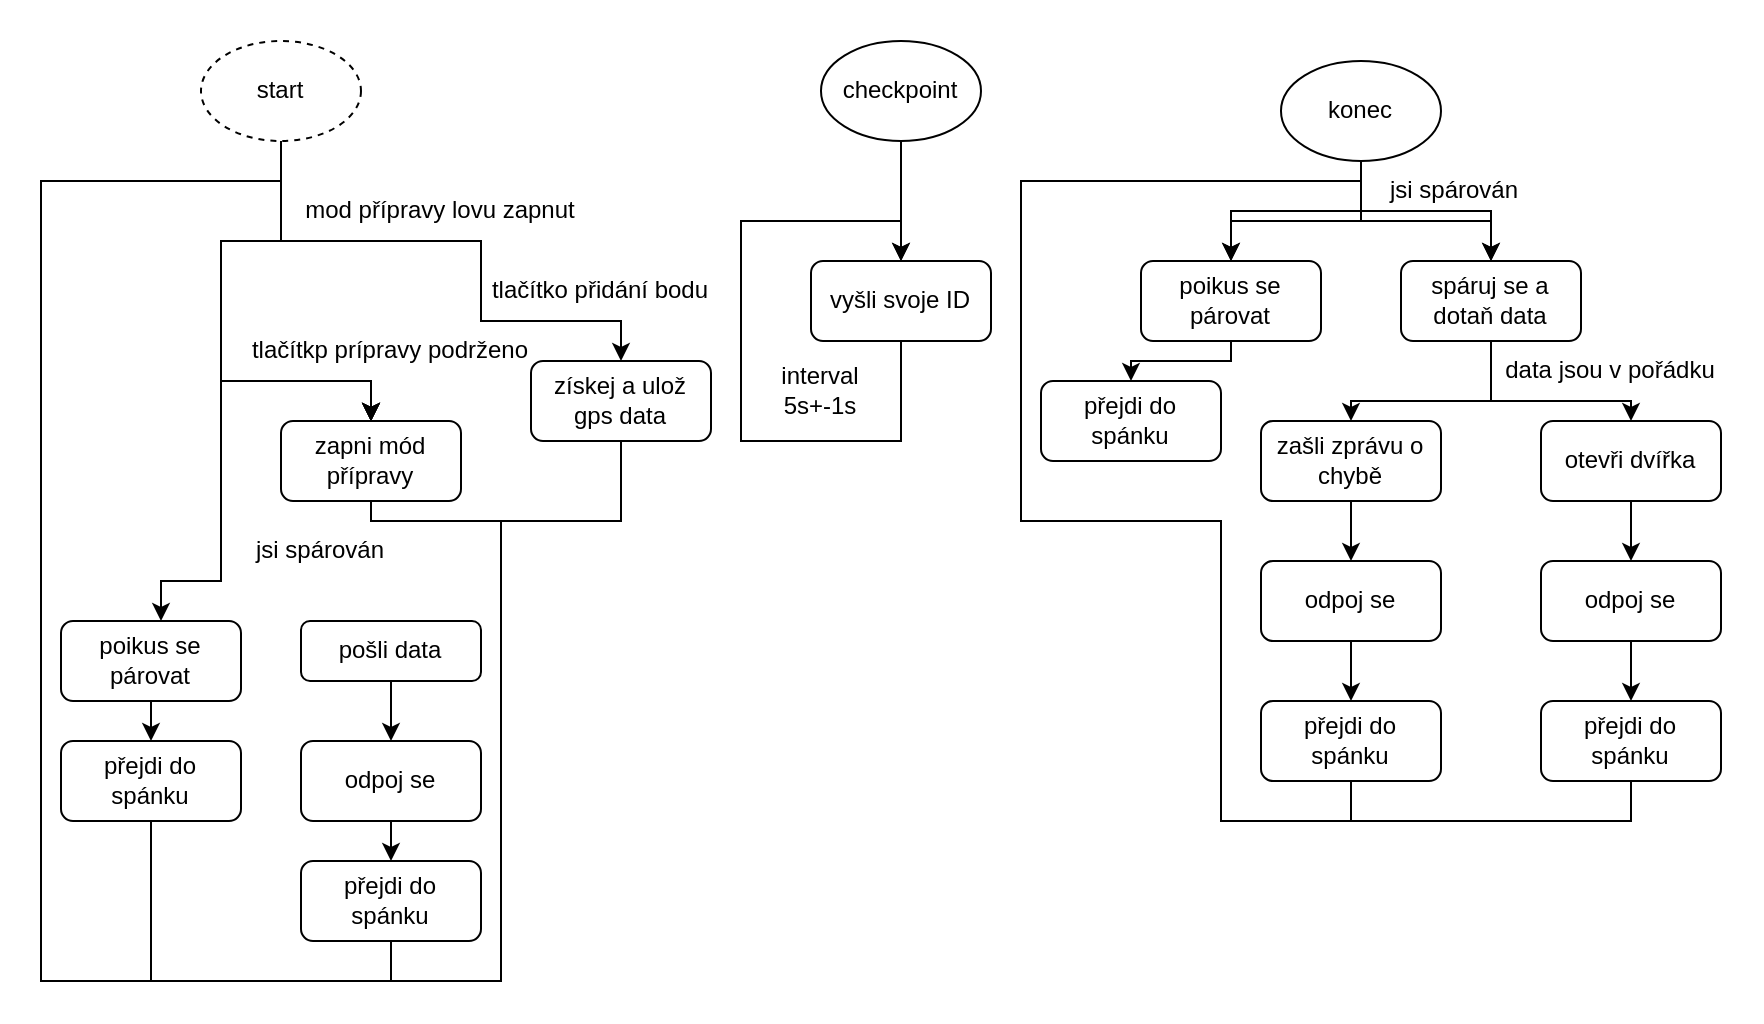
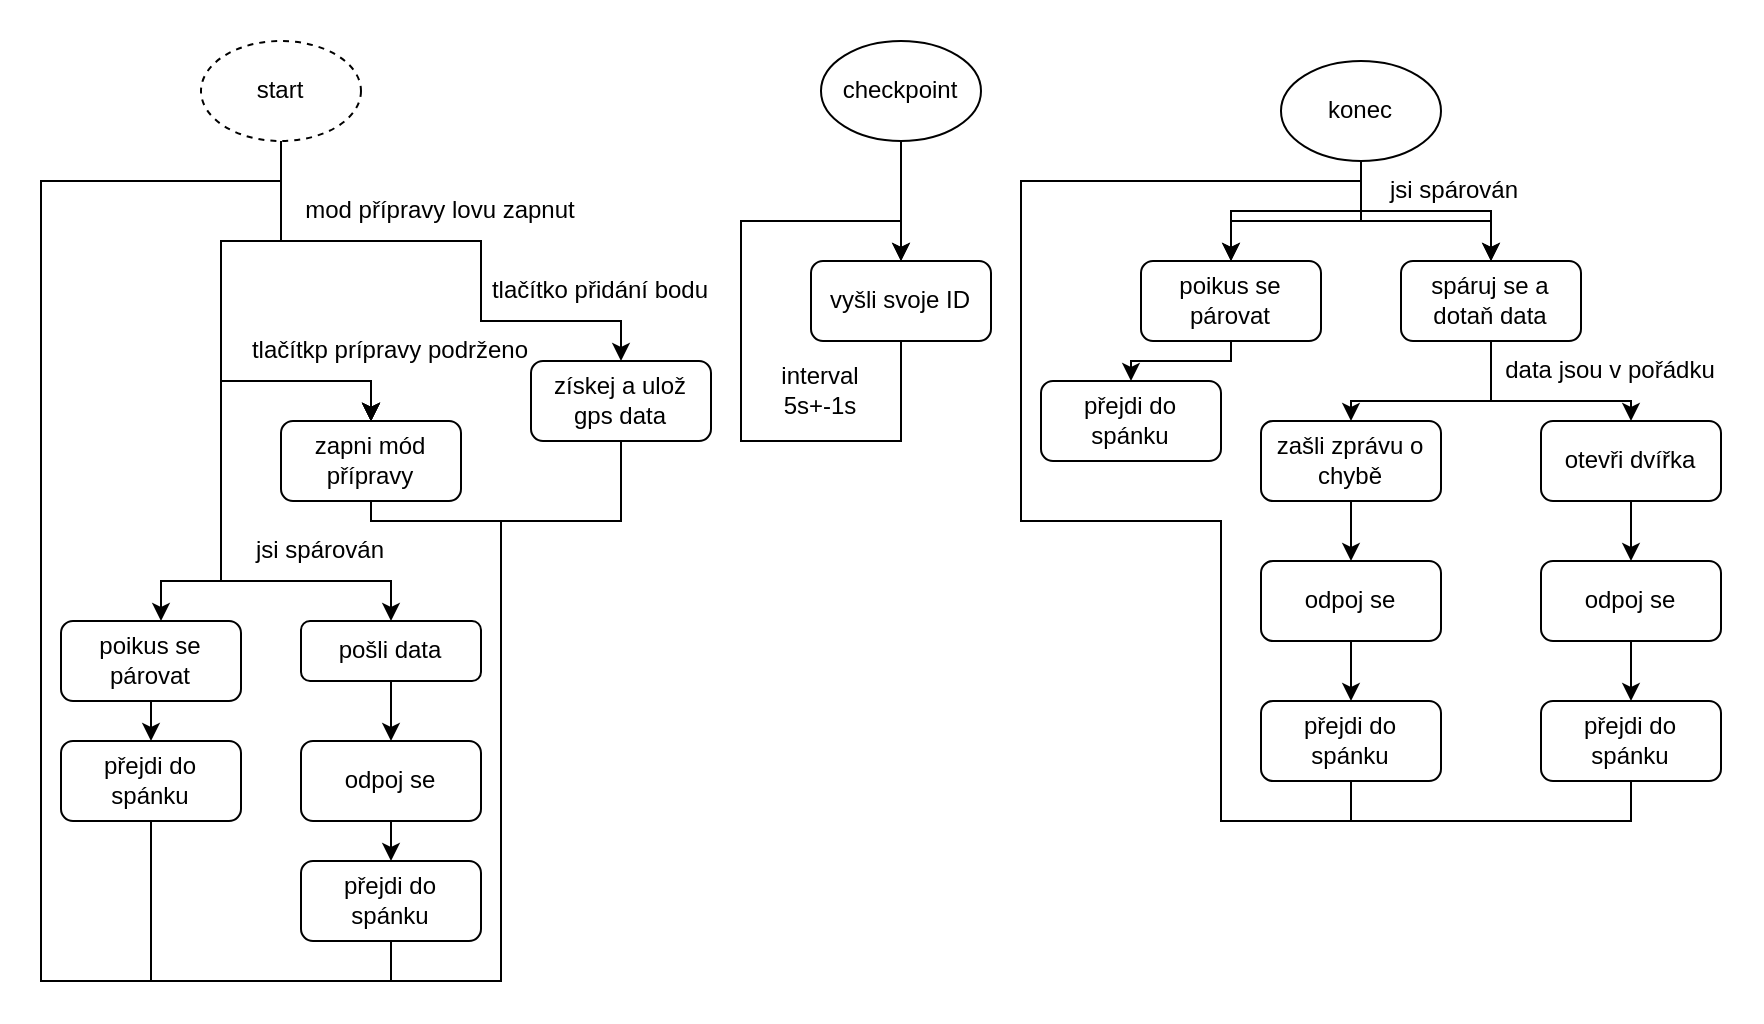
  <mxCell id="0" />
  <mxCell id="1" parent="0" />
  <mxCell id="2" style="edgeStyle=orthogonalEdgeStyle;rounded=0;orthogonalLoop=1;jettySize=auto;html=1;exitX=0.5;exitY=1;exitDx=0;exitDy=0;" edge="1" parent="1" source="3" target="5"><mxGeometry relative="1" as="geometry" /></mxCell>
  <mxCell id="3" value="checkpoint" style="ellipse;whiteSpace=wrap;html=1;" vertex="1" parent="1"><mxGeometry x="410" y="20" width="80" height="50" as="geometry" /></mxCell>
  <mxCell id="4" style="edgeStyle=orthogonalEdgeStyle;rounded=0;orthogonalLoop=1;jettySize=auto;html=1;exitX=0.5;exitY=1;exitDx=0;exitDy=0;entryX=0.5;entryY=0;entryDx=0;entryDy=0;" edge="1" parent="1" source="5" target="5"><mxGeometry relative="1" as="geometry"><mxPoint x="450" y="130" as="targetPoint" /><Array as="points"><mxPoint x="450" y="220" /><mxPoint x="370" y="220" /><mxPoint x="370" y="110" /><mxPoint x="450" y="110" /></Array></mxGeometry></mxCell>
  <mxCell id="5" value="vyšli svoje ID" style="rounded=1;whiteSpace=wrap;html=1;" vertex="1" parent="1"><mxGeometry x="405" y="130" width="90" height="40" as="geometry" /></mxCell>
  <mxCell id="6" value="interval 5s+-1s" style="text;html=1;align=center;verticalAlign=middle;whiteSpace=wrap;rounded=0;" vertex="1" parent="1"><mxGeometry x="380" y="180" width="60" height="30" as="geometry" /></mxCell>
  <mxCell id="7" style="edgeStyle=orthogonalEdgeStyle;rounded=0;orthogonalLoop=1;jettySize=auto;html=1;exitX=0.5;exitY=1;exitDx=0;exitDy=0;entryX=0.5;entryY=0;entryDx=0;entryDy=0;" edge="1" parent="1" source="9" target="11"><mxGeometry relative="1" as="geometry" /></mxCell>
  <mxCell id="8" style="edgeStyle=orthogonalEdgeStyle;rounded=0;orthogonalLoop=1;jettySize=auto;html=1;exitX=0.5;exitY=1;exitDx=0;exitDy=0;" edge="1" parent="1" source="9" target="14"><mxGeometry relative="1" as="geometry" /></mxCell>
  <mxCell id="9" value="&lt;div&gt;konec&lt;/div&gt;" style="ellipse;whiteSpace=wrap;html=1;" vertex="1" parent="1"><mxGeometry x="640" y="30" width="80" height="50" as="geometry" /></mxCell>
  <mxCell id="10" style="edgeStyle=orthogonalEdgeStyle;rounded=0;orthogonalLoop=1;jettySize=auto;html=1;exitX=0.5;exitY=1;exitDx=0;exitDy=0;entryX=0.5;entryY=0;entryDx=0;entryDy=0;" edge="1" parent="1" source="11" target="27"><mxGeometry relative="1" as="geometry"><Array as="points"><mxPoint x="615" y="180" /><mxPoint x="565" y="180" /></Array></mxGeometry></mxCell>
  <mxCell id="11" value="poikus se párovat" style="rounded=1;whiteSpace=wrap;html=1;" vertex="1" parent="1"><mxGeometry x="570" y="130" width="90" height="40" as="geometry" /></mxCell>
  <mxCell id="12" style="edgeStyle=orthogonalEdgeStyle;rounded=0;orthogonalLoop=1;jettySize=auto;html=1;exitX=0.5;exitY=1;exitDx=0;exitDy=0;entryX=0.5;entryY=0;entryDx=0;entryDy=0;" edge="1" parent="1" source="14" target="22"><mxGeometry relative="1" as="geometry"><Array as="points"><mxPoint x="745" y="200" /><mxPoint x="675" y="200" /></Array></mxGeometry></mxCell>
  <mxCell id="13" style="edgeStyle=orthogonalEdgeStyle;rounded=0;orthogonalLoop=1;jettySize=auto;html=1;exitX=0.5;exitY=1;exitDx=0;exitDy=0;entryX=0.5;entryY=0;entryDx=0;entryDy=0;" edge="1" parent="1" source="14" target="16"><mxGeometry relative="1" as="geometry"><Array as="points"><mxPoint x="745" y="200" /><mxPoint x="815" y="200" /></Array></mxGeometry></mxCell>
  <mxCell id="14" value="spáruj se a dotaň data" style="rounded=1;whiteSpace=wrap;html=1;" vertex="1" parent="1"><mxGeometry x="700" y="130" width="90" height="40" as="geometry" /></mxCell>
  <mxCell id="15" style="edgeStyle=orthogonalEdgeStyle;rounded=0;orthogonalLoop=1;jettySize=auto;html=1;exitX=0.5;exitY=1;exitDx=0;exitDy=0;entryX=0.5;entryY=0;entryDx=0;entryDy=0;" edge="1" parent="1" source="16" target="18"><mxGeometry relative="1" as="geometry" /></mxCell>
  <mxCell id="16" value="otevři dvířka" style="rounded=1;whiteSpace=wrap;html=1;" vertex="1" parent="1"><mxGeometry x="770" y="210" width="90" height="40" as="geometry" /></mxCell>
  <mxCell id="17" style="edgeStyle=orthogonalEdgeStyle;rounded=0;orthogonalLoop=1;jettySize=auto;html=1;exitX=0.5;exitY=1;exitDx=0;exitDy=0;entryX=0.5;entryY=0;entryDx=0;entryDy=0;" edge="1" parent="1" source="18" target="26"><mxGeometry relative="1" as="geometry" /></mxCell>
  <mxCell id="18" value="odpoj se" style="rounded=1;whiteSpace=wrap;html=1;" vertex="1" parent="1"><mxGeometry x="770" y="280" width="90" height="40" as="geometry" /></mxCell>
  <mxCell id="19" style="edgeStyle=orthogonalEdgeStyle;rounded=0;orthogonalLoop=1;jettySize=auto;html=1;exitX=0.5;exitY=1;exitDx=0;exitDy=0;entryX=0.5;entryY=0;entryDx=0;entryDy=0;" edge="1" parent="1" source="20" target="24"><mxGeometry relative="1" as="geometry" /></mxCell>
  <mxCell id="20" value="odpoj se" style="rounded=1;whiteSpace=wrap;html=1;" vertex="1" parent="1"><mxGeometry x="630" y="280" width="90" height="40" as="geometry" /></mxCell>
  <mxCell id="21" style="edgeStyle=orthogonalEdgeStyle;rounded=0;orthogonalLoop=1;jettySize=auto;html=1;exitX=0.5;exitY=1;exitDx=0;exitDy=0;entryX=0.5;entryY=0;entryDx=0;entryDy=0;" edge="1" parent="1" source="22" target="20"><mxGeometry relative="1" as="geometry" /></mxCell>
  <mxCell id="22" value="zašli zprávu o chybě" style="rounded=1;whiteSpace=wrap;html=1;" vertex="1" parent="1"><mxGeometry x="630" y="210" width="90" height="40" as="geometry" /></mxCell>
  <mxCell id="23" style="edgeStyle=orthogonalEdgeStyle;rounded=0;orthogonalLoop=1;jettySize=auto;html=1;exitX=0.5;exitY=1;exitDx=0;exitDy=0;entryX=0.5;entryY=0;entryDx=0;entryDy=0;" edge="1" parent="1" source="24" target="11"><mxGeometry relative="1" as="geometry"><Array as="points"><mxPoint x="675" y="410" /><mxPoint x="610" y="410" /><mxPoint x="610" y="260" /><mxPoint x="510" y="260" /><mxPoint x="510" y="90" /><mxPoint x="680" y="90" /><mxPoint x="680" y="110" /><mxPoint x="615" y="110" /></Array></mxGeometry></mxCell>
  <mxCell id="24" value="přejdi do spánku" style="rounded=1;whiteSpace=wrap;html=1;" vertex="1" parent="1"><mxGeometry x="630" y="350" width="90" height="40" as="geometry" /></mxCell>
  <mxCell id="25" style="edgeStyle=orthogonalEdgeStyle;rounded=0;orthogonalLoop=1;jettySize=auto;html=1;exitX=0.5;exitY=1;exitDx=0;exitDy=0;entryX=0.5;entryY=0;entryDx=0;entryDy=0;" edge="1" parent="1" source="26" target="14"><mxGeometry relative="1" as="geometry"><Array as="points"><mxPoint x="815" y="410" /><mxPoint x="610" y="410" /><mxPoint x="610" y="260" /><mxPoint x="510" y="260" /><mxPoint x="510" y="90" /><mxPoint x="680" y="90" /><mxPoint x="680" y="110" /><mxPoint x="745" y="110" /></Array></mxGeometry></mxCell>
  <mxCell id="26" value="přejdi do spánku" style="rounded=1;whiteSpace=wrap;html=1;" vertex="1" parent="1"><mxGeometry x="770" y="350" width="90" height="40" as="geometry" /></mxCell>
  <mxCell id="27" value="přejdi do spánku" style="rounded=1;whiteSpace=wrap;html=1;" vertex="1" parent="1"><mxGeometry x="520" y="190" width="90" height="40" as="geometry" /></mxCell>
  <mxCell id="28" value="jsi spárován" style="text;html=1;align=center;verticalAlign=middle;whiteSpace=wrap;rounded=0;" vertex="1" parent="1"><mxGeometry x="687" y="80" width="80" height="30" as="geometry" /></mxCell>
  <mxCell id="29" value="data jsou v pořádku" style="text;html=1;align=center;verticalAlign=middle;whiteSpace=wrap;rounded=0;" vertex="1" parent="1"><mxGeometry x="750" y="170" width="110" height="30" as="geometry" /></mxCell>
  <mxCell id="30" style="edgeStyle=orthogonalEdgeStyle;rounded=0;orthogonalLoop=1;jettySize=auto;html=1;exitX=0.5;exitY=1;exitDx=0;exitDy=0;entryX=0.5;entryY=0;entryDx=0;entryDy=0;" edge="1" parent="1" source="34" target="40"><mxGeometry relative="1" as="geometry"><Array as="points"><mxPoint x="140" y="120" /><mxPoint x="240" y="120" /><mxPoint x="240" y="160" /><mxPoint x="310" y="160" /></Array></mxGeometry></mxCell>
  <mxCell id="31" style="edgeStyle=orthogonalEdgeStyle;rounded=0;orthogonalLoop=1;jettySize=auto;html=1;exitX=0.5;exitY=1;exitDx=0;exitDy=0;entryX=0.5;entryY=0;entryDx=0;entryDy=0;" edge="1" parent="1" source="34" target="41"><mxGeometry relative="1" as="geometry"><Array as="points"><mxPoint x="140" y="120" /><mxPoint x="110" y="120" /><mxPoint x="110" y="190" /><mxPoint x="185" y="190" /></Array></mxGeometry></mxCell>
  <mxCell id="32" style="edgeStyle=orthogonalEdgeStyle;rounded=0;orthogonalLoop=1;jettySize=auto;html=1;exitX=0.5;exitY=1;exitDx=0;exitDy=0;" edge="1" parent="1" source="34" target="43"><mxGeometry relative="1" as="geometry"><Array as="points"><mxPoint x="140" y="120" /><mxPoint x="110" y="120" /><mxPoint x="110" y="290" /><mxPoint x="80" y="290" /></Array></mxGeometry></mxCell>
+ <mxCell id="33" style="edgeStyle=orthogonalEdgeStyle;rounded=0;orthogonalLoop=1;jettySize=auto;html=1;exitX=0.5;exitY=1;exitDx=0;exitDy=0;" edge="1" parent="1" source="34" target="47"><mxGeometry relative="1" as="geometry"><Array as="points"><mxPoint x="140" y="120" /><mxPoint x="110" y="120" /><mxPoint x="110" y="290" /><mxPoint x="195" y="290" /></Array></mxGeometry></mxCell>
  <mxCell id="34" value="&lt;div&gt;start&lt;/div&gt;" style="ellipse;whiteSpace=wrap;html=1;dashed=1;" vertex="1" parent="1"><mxGeometry x="100" y="20" width="80" height="50" as="geometry" /></mxCell>
  <mxCell id="35" value="mod přípravy lovu zapnut" style="text;html=1;align=center;verticalAlign=middle;whiteSpace=wrap;rounded=0;" vertex="1" parent="1"><mxGeometry x="150" y="90" width="140" height="30" as="geometry" /></mxCell>
  <mxCell id="36" value="tlačítkp prípravy podrženo" style="text;html=1;align=center;verticalAlign=middle;whiteSpace=wrap;rounded=0;" vertex="1" parent="1"><mxGeometry x="120" y="160" width="150" height="30" as="geometry" /></mxCell>
  <mxCell id="37" value="jsi spárován" style="text;html=1;align=center;verticalAlign=middle;whiteSpace=wrap;rounded=0;" vertex="1" parent="1"><mxGeometry x="120" y="260" width="80" height="30" as="geometry" /></mxCell>
  <mxCell id="38" value="tlačítko přidání bodu" style="text;html=1;align=center;verticalAlign=middle;whiteSpace=wrap;rounded=0;" vertex="1" parent="1"><mxGeometry x="240" y="130" width="120" height="30" as="geometry" /></mxCell>
  <mxCell id="39" style="edgeStyle=orthogonalEdgeStyle;rounded=0;orthogonalLoop=1;jettySize=auto;html=1;exitX=0.5;exitY=1;exitDx=0;exitDy=0;entryX=0.5;entryY=0;entryDx=0;entryDy=0;" edge="1" parent="1" source="40" target="41"><mxGeometry relative="1" as="geometry"><Array as="points"><mxPoint x="310" y="260" /><mxPoint x="250" y="260" /><mxPoint x="250" y="490" /><mxPoint x="20" y="490" /><mxPoint x="20" y="90" /><mxPoint x="140" y="90" /><mxPoint x="140" y="120" /><mxPoint x="110" y="120" /><mxPoint x="110" y="190" /><mxPoint x="185" y="190" /></Array></mxGeometry></mxCell>
  <mxCell id="40" value="získej a ulož gps data" style="rounded=1;whiteSpace=wrap;html=1;" vertex="1" parent="1"><mxGeometry x="265" y="180" width="90" height="40" as="geometry" /></mxCell>
  <mxCell id="41" value="zapni mód přípravy" style="rounded=1;whiteSpace=wrap;html=1;" vertex="1" parent="1"><mxGeometry x="140" y="210" width="90" height="40" as="geometry" /></mxCell>
  <mxCell id="42" style="edgeStyle=orthogonalEdgeStyle;rounded=0;orthogonalLoop=1;jettySize=auto;html=1;exitX=0.5;exitY=1;exitDx=0;exitDy=0;entryX=0.5;entryY=0;entryDx=0;entryDy=0;" edge="1" parent="1" source="43" target="45"><mxGeometry relative="1" as="geometry"><Array as="points"><mxPoint x="75" y="360" /><mxPoint x="75" y="360" /></Array></mxGeometry></mxCell>
  <mxCell id="43" value="poikus se párovat" style="rounded=1;whiteSpace=wrap;html=1;" vertex="1" parent="1"><mxGeometry x="30" y="310" width="90" height="40" as="geometry" /></mxCell>
  <mxCell id="44" style="edgeStyle=orthogonalEdgeStyle;rounded=0;orthogonalLoop=1;jettySize=auto;html=1;exitX=0.5;exitY=1;exitDx=0;exitDy=0;entryX=0.5;entryY=0;entryDx=0;entryDy=0;" edge="1" parent="1" source="45" target="41"><mxGeometry relative="1" as="geometry"><Array as="points"><mxPoint x="75" y="490" /><mxPoint x="20" y="490" /><mxPoint x="20" y="90" /><mxPoint x="140" y="90" /><mxPoint x="140" y="120" /><mxPoint x="110" y="120" /><mxPoint x="110" y="190" /><mxPoint x="185" y="190" /></Array></mxGeometry></mxCell>
  <mxCell id="45" value="přejdi do spánku" style="rounded=1;whiteSpace=wrap;html=1;" vertex="1" parent="1"><mxGeometry x="30" y="370" width="90" height="40" as="geometry" /></mxCell>
  <mxCell id="46" style="edgeStyle=orthogonalEdgeStyle;rounded=0;orthogonalLoop=1;jettySize=auto;html=1;exitX=0.5;exitY=1;exitDx=0;exitDy=0;entryX=0.5;entryY=0;entryDx=0;entryDy=0;" edge="1" parent="1" source="47" target="49"><mxGeometry relative="1" as="geometry" /></mxCell>
  <mxCell id="47" value="pošli data" style="rounded=1;whiteSpace=wrap;html=1;" vertex="1" parent="1"><mxGeometry x="150" y="310" width="90" height="30" as="geometry" /></mxCell>
  <mxCell id="48" style="edgeStyle=orthogonalEdgeStyle;rounded=0;orthogonalLoop=1;jettySize=auto;html=1;exitX=0.5;exitY=1;exitDx=0;exitDy=0;entryX=0.5;entryY=0;entryDx=0;entryDy=0;" edge="1" parent="1" source="49" target="51"><mxGeometry relative="1" as="geometry" /></mxCell>
  <mxCell id="49" value="odpoj se" style="rounded=1;whiteSpace=wrap;html=1;" vertex="1" parent="1"><mxGeometry x="150" y="370" width="90" height="40" as="geometry" /></mxCell>
  <mxCell id="50" style="edgeStyle=orthogonalEdgeStyle;rounded=0;orthogonalLoop=1;jettySize=auto;html=1;exitX=0.5;exitY=1;exitDx=0;exitDy=0;entryX=0.5;entryY=0;entryDx=0;entryDy=0;" edge="1" parent="1" source="51" target="41"><mxGeometry relative="1" as="geometry"><Array as="points"><mxPoint x="195" y="490" /><mxPoint x="20" y="490" /><mxPoint x="20" y="90" /><mxPoint x="140" y="90" /><mxPoint x="140" y="120" /><mxPoint x="110" y="120" /><mxPoint x="110" y="190" /><mxPoint x="185" y="190" /></Array></mxGeometry></mxCell>
  <mxCell id="51" value="přejdi do spánku" style="rounded=1;whiteSpace=wrap;html=1;" vertex="1" parent="1"><mxGeometry x="150" y="430" width="90" height="40" as="geometry" /></mxCell>
  <mxCell id="52" style="edgeStyle=orthogonalEdgeStyle;rounded=0;orthogonalLoop=1;jettySize=auto;html=1;exitX=0.5;exitY=1;exitDx=0;exitDy=0;entryX=0.5;entryY=0;entryDx=0;entryDy=0;" edge="1" parent="1" source="41" target="41"><mxGeometry relative="1" as="geometry"><Array as="points"><mxPoint x="185" y="260" /><mxPoint x="250" y="260" /><mxPoint x="250" y="490" /><mxPoint x="20" y="490" /><mxPoint x="20" y="90" /><mxPoint x="140" y="90" /><mxPoint x="140" y="120" /><mxPoint x="110" y="120" /><mxPoint x="110" y="190" /><mxPoint x="185" y="190" /></Array></mxGeometry></mxCell>
